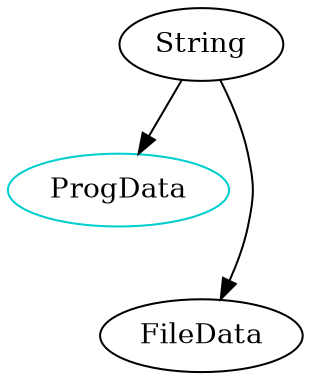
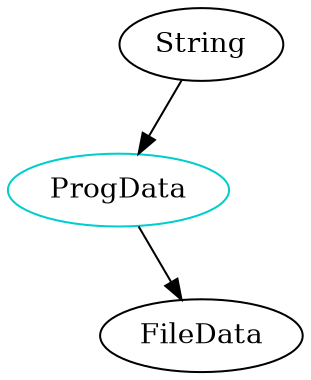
  digraph {
    n1 [color=cyan3 label=ProgData shape=oval]
    FileData
    String
-   String -> FileData
+   n1 -> FileData
    String -> n1
  }
